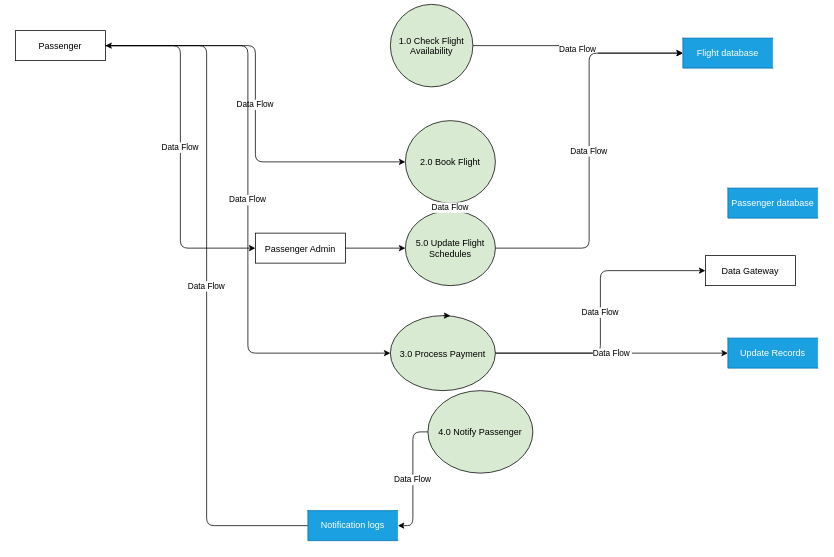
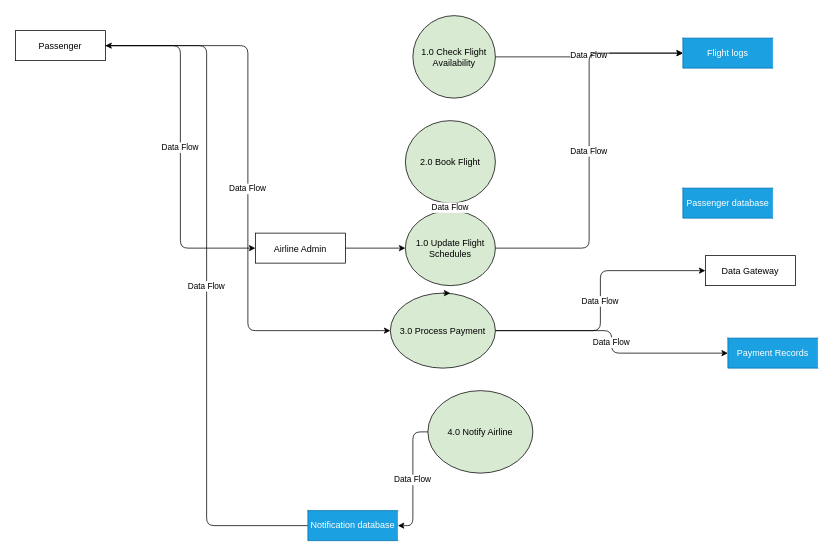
  <mxCell id="0" />
  <mxCell id="1" parent="0" />
  <mxCell id="2" value="Passenger" style="shape=rectangle;strokeColor=#000000;fillColor=#FFFFFF;" parent="1" vertex="1"><mxGeometry x="20" y="40" width="120" height="40" as="geometry" /></mxCell>
- <mxCell id="3" value="Passenger Admin" style="shape=rectangle;strokeColor=#000000;fillColor=#FFFFFF;" parent="1" vertex="1"><mxGeometry x="340" y="310" width="120" height="40" as="geometry" /></mxCell>
+ <mxCell id="3" value="Airline Admin" style="shape=rectangle;strokeColor=#000000;fillColor=#FFFFFF;" parent="1" vertex="1"><mxGeometry x="340" y="310" width="120" height="40" as="geometry" /></mxCell>
  <mxCell id="4" value="Data Gateway" style="shape=rectangle;strokeColor=#000000;fillColor=#FFFFFF;" parent="1" vertex="1"><mxGeometry x="940" y="340" width="120" height="40" as="geometry" /></mxCell>
- <mxCell id="5" value="1.0 Check Flight &#10;Availability" style="shape=ellipse;strokeColor=#000000;fillColor=#D9EAD3;" parent="1" vertex="1"><mxGeometry x="520" y="5" width="110" height="110" as="geometry" /></mxCell>
+ <mxCell id="5" value="1.0 Check Flight &#10;Availability" style="shape=ellipse;strokeColor=#000000;fillColor=#D9EAD3;" parent="1" vertex="1"><mxGeometry x="550" y="20" width="110" height="110" as="geometry" /></mxCell>
  <mxCell id="6" value="2.0 Book Flight" style="shape=ellipse;strokeColor=#000000;fillColor=#D9EAD3;" parent="1" vertex="1"><mxGeometry x="540" y="160" width="120" height="110" as="geometry" /></mxCell>
- <mxCell id="7" value="3.0 Process Payment" style="shape=ellipse;strokeColor=#000000;fillColor=#D9EAD3;" parent="1" vertex="1"><mxGeometry x="520" y="420" width="140" height="100" as="geometry" /></mxCell>
- <mxCell id="8" value="4.0 Notify Passenger" style="shape=ellipse;strokeColor=#000000;fillColor=#D9EAD3;" parent="1" vertex="1"><mxGeometry x="570" y="520" width="140" height="110" as="geometry" /></mxCell>
- <mxCell id="9" value="5.0 Update Flight &#10;Schedules" style="shape=ellipse;strokeColor=#000000;fillColor=#D9EAD3;" parent="1" vertex="1"><mxGeometry x="540" y="280" width="120" height="100" as="geometry" /></mxCell>
+ <mxCell id="7" value="3.0 Process Payment" style="shape=ellipse;strokeColor=#000000;fillColor=#D9EAD3;" parent="1" vertex="1"><mxGeometry x="520" y="390" width="140" height="100" as="geometry" /></mxCell>
+ <mxCell id="8" value="4.0 Notify Airline" style="shape=ellipse;strokeColor=#000000;fillColor=#D9EAD3;" parent="1" vertex="1"><mxGeometry x="570" y="520" width="140" height="110" as="geometry" /></mxCell>
+ <mxCell id="9" value="1.0 Update Flight &#10;Schedules" style="shape=ellipse;strokeColor=#000000;fillColor=#D9EAD3;" parent="1" vertex="1"><mxGeometry x="540" y="280" width="120" height="100" as="geometry" /></mxCell>
  <mxCell id="10" value="Data Flow" style="edgeStyle=elbowEdgeStyle;strokeColor=#000000;rounded=1;" parent="1" source="2" target="3" edge="1"><mxGeometry relative="1" as="geometry" /></mxCell>
  <mxCell id="11" value="Data Flow" style="edgeStyle=elbowEdgeStyle;strokeColor=#000000;rounded=1;" parent="1" source="5" edge="1"><mxGeometry relative="1" as="geometry"><mxPoint x="910" y="70" as="targetPoint" /></mxGeometry></mxCell>
- <mxCell id="12" value="Data Flow" style="edgeStyle=elbowEdgeStyle;strokeColor=#000000;rounded=1;" parent="1" source="2" target="6" edge="1"><mxGeometry relative="1" as="geometry" /></mxCell>
  <mxCell id="13" value="Data Flow" style="edgeStyle=elbowEdgeStyle;strokeColor=#000000;rounded=1;" parent="1" source="6" edge="1" target="9"><mxGeometry relative="1" as="geometry"><mxPoint x="950" y="270" as="targetPoint" /></mxGeometry></mxCell>
  <mxCell id="14" value="Data Flow" style="edgeStyle=elbowEdgeStyle;strokeColor=#000000;rounded=1;" parent="1" source="2" target="7" edge="1"><mxGeometry relative="1" as="geometry" /></mxCell>
  <mxCell id="15" value="Data Flow" style="edgeStyle=elbowEdgeStyle;strokeColor=#000000;rounded=1;" parent="1" source="7" target="4" edge="1"><mxGeometry relative="1" as="geometry" /></mxCell>
  <mxCell id="16" value="Data Flow" style="edgeStyle=elbowEdgeStyle;strokeColor=#000000;rounded=1;" parent="1" source="7" edge="1"><mxGeometry relative="1" as="geometry"><mxPoint x="970" y="470" as="targetPoint" /></mxGeometry></mxCell>
  <mxCell id="17" value="Data Flow" style="edgeStyle=elbowEdgeStyle;strokeColor=#000000;rounded=1;" parent="1" source="9" edge="1"><mxGeometry relative="1" as="geometry"><mxPoint x="910" y="70" as="targetPoint" /></mxGeometry></mxCell>
  <mxCell id="18" value="Data Flow" style="edgeStyle=elbowEdgeStyle;strokeColor=#000000;rounded=1;" parent="1" source="8" edge="1"><mxGeometry relative="1" as="geometry"><mxPoint x="530" y="700" as="targetPoint" /></mxGeometry></mxCell>
  <mxCell id="19" value="Data Flow" style="edgeStyle=elbowEdgeStyle;strokeColor=#000000;rounded=1;" parent="1" target="2" edge="1"><mxGeometry relative="1" as="geometry"><mxPoint x="410" y="700" as="sourcePoint" /></mxGeometry></mxCell>
  <mxCell id="20" value="" style="endArrow=classic;html=1;rounded=0;entryX=0;entryY=0.5;entryDx=0;entryDy=0;exitX=1;exitY=0.5;exitDx=0;exitDy=0;" parent="1" source="3" target="9" edge="1"><mxGeometry width="50" height="50" relative="1" as="geometry"><mxPoint x="460" y="310" as="sourcePoint" /><mxPoint x="510" y="260" as="targetPoint" /><Array as="points" /></mxGeometry></mxCell>
- <mxCell id="21" value="Notification logs" style="html=1;dashed=0;whiteSpace=wrap;shape=partialRectangle;right=0;fillColor=#1ba1e2;fontColor=#ffffff;strokeColor=#006EAF;" parent="1" vertex="1"><mxGeometry x="410" y="680" width="120" height="40" as="geometry" /></mxCell>
- <mxCell id="22" value="Update Records" style="html=1;dashed=0;whiteSpace=wrap;shape=partialRectangle;right=0;fillColor=#1ba1e2;fontColor=#ffffff;strokeColor=#006EAF;" parent="1" vertex="1"><mxGeometry x="970" y="450" width="120" height="40" as="geometry" /></mxCell>
- <mxCell id="23" value="Passenger database" style="html=1;dashed=0;whiteSpace=wrap;shape=partialRectangle;right=0;fillColor=#1ba1e2;fontColor=#ffffff;strokeColor=#006EAF;" parent="1" vertex="1"><mxGeometry x="970" y="250" width="120" height="40" as="geometry" /></mxCell>
- <mxCell id="24" value="Flight database" style="html=1;dashed=0;whiteSpace=wrap;shape=partialRectangle;right=0;fillColor=#1ba1e2;fontColor=#ffffff;strokeColor=#006EAF;" parent="1" vertex="1"><mxGeometry x="910" y="50" width="120" height="40" as="geometry" /></mxCell>
+ <mxCell id="21" value="Notification database" style="html=1;dashed=0;whiteSpace=wrap;shape=partialRectangle;right=0;fillColor=#1ba1e2;fontColor=#ffffff;strokeColor=#006EAF;" parent="1" vertex="1"><mxGeometry x="410" y="680" width="120" height="40" as="geometry" /></mxCell>
+ <mxCell id="22" value="Payment Records" style="html=1;dashed=0;whiteSpace=wrap;shape=partialRectangle;right=0;fillColor=#1ba1e2;fontColor=#ffffff;strokeColor=#006EAF;" parent="1" vertex="1"><mxGeometry x="970" y="450" width="120" height="40" as="geometry" /></mxCell>
+ <mxCell id="23" value="Passenger database" style="html=1;dashed=0;whiteSpace=wrap;shape=partialRectangle;right=0;fillColor=#1ba1e2;fontColor=#ffffff;strokeColor=#006EAF;" parent="1" vertex="1"><mxGeometry x="910" y="250" width="120" height="40" as="geometry" /></mxCell>
+ <mxCell id="24" value="Flight logs" style="html=1;dashed=0;whiteSpace=wrap;shape=partialRectangle;right=0;fillColor=#1ba1e2;fontColor=#ffffff;strokeColor=#006EAF;" parent="1" vertex="1"><mxGeometry x="910" y="50" width="120" height="40" as="geometry" /></mxCell>
  <mxCell id="25" style="edgeStyle=orthogonalEdgeStyle;rounded=0;orthogonalLoop=1;jettySize=auto;html=1;exitX=0.5;exitY=0;exitDx=0;exitDy=0;entryX=0.571;entryY=0;entryDx=0;entryDy=0;entryPerimeter=0;" parent="1" source="7" target="7" edge="1"><mxGeometry relative="1" as="geometry" /></mxCell>
